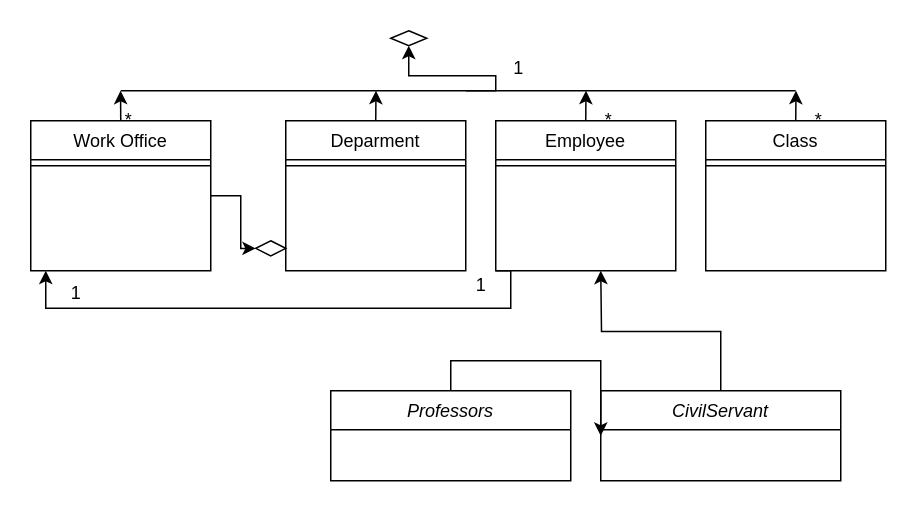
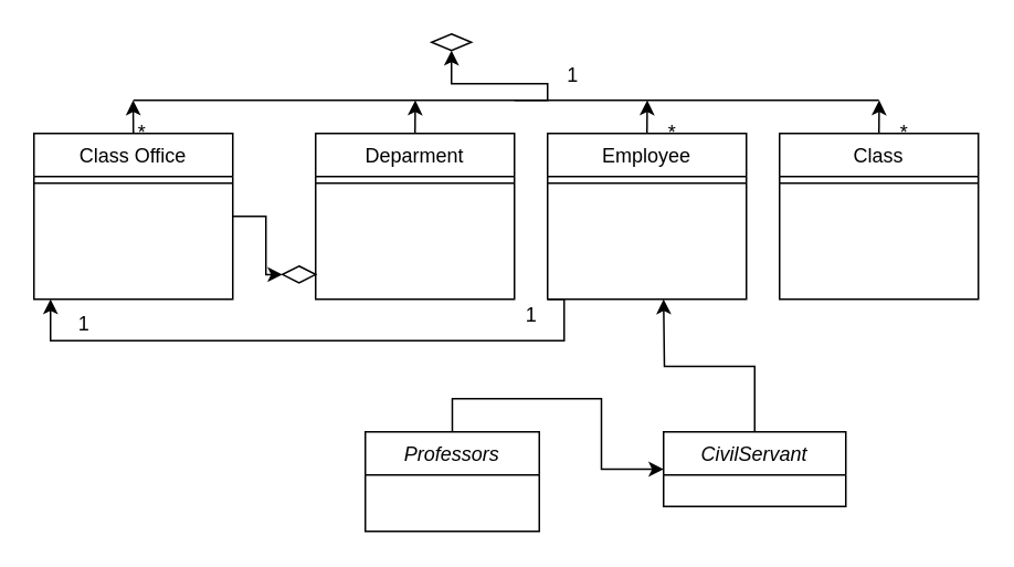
  <mxCell id="0" />
  <mxCell id="1" parent="0" />
  <mxCell id="2" style="edgeStyle=orthogonalEdgeStyle;rounded=0;orthogonalLoop=1;jettySize=auto;html=1;" edge="1" parent="1" source="3"><mxGeometry relative="1" as="geometry"><mxPoint x="400" y="180" as="targetPoint" /></mxGeometry></mxCell>
- <mxCell id="3" value="CivilServant&#10;" style="swimlane;fontStyle=2;align=center;verticalAlign=top;childLayout=stackLayout;horizontal=1;startSize=26;horizontalStack=0;resizeParent=1;resizeLast=0;collapsible=1;marginBottom=0;rounded=0;shadow=0;strokeWidth=1;" parent="1" vertex="1"><mxGeometry x="400" y="260" width="160" height="60" as="geometry"><mxRectangle x="230" y="140" width="160" height="26" as="alternateBounds" /></mxGeometry></mxCell>
+ <mxCell id="3" value="CivilServant&#10;" style="swimlane;fontStyle=2;align=center;verticalAlign=top;childLayout=stackLayout;horizontal=1;startSize=26;horizontalStack=0;resizeParent=1;resizeLast=0;collapsible=1;marginBottom=0;rounded=0;shadow=0;strokeWidth=1;" parent="1" vertex="1"><mxGeometry x="400" y="260" width="110" height="45" as="geometry"><mxRectangle x="230" y="140" width="160" height="26" as="alternateBounds" /></mxGeometry></mxCell>
  <mxCell id="4" style="edgeStyle=orthogonalEdgeStyle;rounded=0;orthogonalLoop=1;jettySize=auto;html=1;" edge="1" parent="1" target="23"><mxGeometry relative="1" as="geometry"><mxPoint x="315" y="40" as="targetPoint" /><mxPoint x="310" y="60" as="sourcePoint" /><Array as="points"><mxPoint x="330" y="60" /><mxPoint x="330" y="50" /><mxPoint x="272" y="50" /></Array></mxGeometry></mxCell>
  <mxCell id="5" style="edgeStyle=orthogonalEdgeStyle;rounded=0;orthogonalLoop=1;jettySize=auto;html=1;exitX=0.5;exitY=0;exitDx=0;exitDy=0;" edge="1" parent="1" source="6"><mxGeometry relative="1" as="geometry"><mxPoint x="530.143" y="60" as="targetPoint" /></mxGeometry></mxCell>
  <mxCell id="6" value="Class&#10;" style="swimlane;fontStyle=0;align=center;verticalAlign=top;childLayout=stackLayout;horizontal=1;startSize=26;horizontalStack=0;resizeParent=1;resizeLast=0;collapsible=1;marginBottom=0;rounded=0;shadow=0;strokeWidth=1;" vertex="1" parent="1"><mxGeometry x="470" y="80" width="120" height="100" as="geometry"><mxRectangle x="340" y="380" width="170" height="26" as="alternateBounds" /></mxGeometry></mxCell>
  <mxCell id="7" value="" style="line;html=1;strokeWidth=1;align=left;verticalAlign=middle;spacingTop=-1;spacingLeft=3;spacingRight=3;rotatable=0;labelPosition=right;points=[];portConstraint=eastwest;" vertex="1" parent="6"><mxGeometry y="26" width="120" height="8" as="geometry" /></mxCell>
  <mxCell id="8" style="edgeStyle=orthogonalEdgeStyle;rounded=0;orthogonalLoop=1;jettySize=auto;html=1;exitX=0.5;exitY=0;exitDx=0;exitDy=0;" edge="1" parent="1" source="10"><mxGeometry relative="1" as="geometry"><mxPoint x="79.857" y="60" as="targetPoint" /></mxGeometry></mxCell>
  <mxCell id="9" style="edgeStyle=orthogonalEdgeStyle;rounded=0;orthogonalLoop=1;jettySize=auto;html=1;exitX=1;exitY=0.5;exitDx=0;exitDy=0;" edge="1" parent="1" source="10" target="22"><mxGeometry relative="1" as="geometry"><mxPoint x="170" y="130.143" as="targetPoint" /></mxGeometry></mxCell>
- <mxCell id="10" value="Work Office" style="swimlane;fontStyle=0;align=center;verticalAlign=top;childLayout=stackLayout;horizontal=1;startSize=26;horizontalStack=0;resizeParent=1;resizeLast=0;collapsible=1;marginBottom=0;rounded=0;shadow=0;strokeWidth=1;" vertex="1" parent="1"><mxGeometry x="20" y="80" width="120" height="100" as="geometry"><mxRectangle x="340" y="380" width="170" height="26" as="alternateBounds" /></mxGeometry></mxCell>
+ <mxCell id="10" value="Class Office" style="swimlane;fontStyle=0;align=center;verticalAlign=top;childLayout=stackLayout;horizontal=1;startSize=26;horizontalStack=0;resizeParent=1;resizeLast=0;collapsible=1;marginBottom=0;rounded=0;shadow=0;strokeWidth=1;" vertex="1" parent="1"><mxGeometry x="20" y="80" width="120" height="100" as="geometry"><mxRectangle x="340" y="380" width="170" height="26" as="alternateBounds" /></mxGeometry></mxCell>
  <mxCell id="11" value="" style="line;html=1;strokeWidth=1;align=left;verticalAlign=middle;spacingTop=-1;spacingLeft=3;spacingRight=3;rotatable=0;labelPosition=right;points=[];portConstraint=eastwest;" vertex="1" parent="10"><mxGeometry y="26" width="120" height="8" as="geometry" /></mxCell>
  <mxCell id="12" style="edgeStyle=orthogonalEdgeStyle;rounded=0;orthogonalLoop=1;jettySize=auto;html=1;exitX=0.5;exitY=0;exitDx=0;exitDy=0;" edge="1" parent="1" source="13"><mxGeometry relative="1" as="geometry"><mxPoint x="250.143" y="60" as="targetPoint" /></mxGeometry></mxCell>
  <mxCell id="13" value="Deparment" style="swimlane;fontStyle=0;align=center;verticalAlign=top;childLayout=stackLayout;horizontal=1;startSize=26;horizontalStack=0;resizeParent=1;resizeLast=0;collapsible=1;marginBottom=0;rounded=0;shadow=0;strokeWidth=1;" vertex="1" parent="1"><mxGeometry x="190" y="80" width="120" height="100" as="geometry"><mxRectangle x="340" y="380" width="170" height="26" as="alternateBounds" /></mxGeometry></mxCell>
  <mxCell id="14" value="" style="line;html=1;strokeWidth=1;align=left;verticalAlign=middle;spacingTop=-1;spacingLeft=3;spacingRight=3;rotatable=0;labelPosition=right;points=[];portConstraint=eastwest;" vertex="1" parent="13"><mxGeometry y="26" width="120" height="8" as="geometry" /></mxCell>
  <mxCell id="15" style="edgeStyle=orthogonalEdgeStyle;rounded=0;orthogonalLoop=1;jettySize=auto;html=1;exitX=0.5;exitY=0;exitDx=0;exitDy=0;" edge="1" parent="1" source="17"><mxGeometry relative="1" as="geometry"><mxPoint x="390.143" y="60" as="targetPoint" /></mxGeometry></mxCell>
  <mxCell id="16" style="edgeStyle=orthogonalEdgeStyle;rounded=0;orthogonalLoop=1;jettySize=auto;html=1;exitX=0;exitY=1;exitDx=0;exitDy=0;" edge="1" parent="1" source="17"><mxGeometry relative="1" as="geometry"><mxPoint x="30" y="180" as="targetPoint" /><Array as="points"><mxPoint x="340" y="180" /><mxPoint x="340" y="205" /><mxPoint x="30" y="205" /></Array></mxGeometry></mxCell>
  <mxCell id="17" value="Employee" style="swimlane;fontStyle=0;align=center;verticalAlign=top;childLayout=stackLayout;horizontal=1;startSize=26;horizontalStack=0;resizeParent=1;resizeLast=0;collapsible=1;marginBottom=0;rounded=0;shadow=0;strokeWidth=1;" vertex="1" parent="1"><mxGeometry x="330" y="80" width="120" height="100" as="geometry"><mxRectangle x="340" y="380" width="170" height="26" as="alternateBounds" /></mxGeometry></mxCell>
  <mxCell id="18" value="" style="line;html=1;strokeWidth=1;align=left;verticalAlign=middle;spacingTop=-1;spacingLeft=3;spacingRight=3;rotatable=0;labelPosition=right;points=[];portConstraint=eastwest;" vertex="1" parent="17"><mxGeometry y="26" width="120" height="8" as="geometry" /></mxCell>
  <mxCell id="19" style="edgeStyle=orthogonalEdgeStyle;rounded=0;orthogonalLoop=1;jettySize=auto;html=1;exitX=0.5;exitY=0;exitDx=0;exitDy=0;" edge="1" parent="1" source="20" target="3"><mxGeometry relative="1" as="geometry" /></mxCell>
- <mxCell id="20" value="Professors&#10;" style="swimlane;fontStyle=2;align=center;verticalAlign=top;childLayout=stackLayout;horizontal=1;startSize=26;horizontalStack=0;resizeParent=1;resizeLast=0;collapsible=1;marginBottom=0;rounded=0;shadow=0;strokeWidth=1;" vertex="1" parent="1"><mxGeometry x="220" y="260" width="160" height="60" as="geometry"><mxRectangle x="230" y="140" width="160" height="26" as="alternateBounds" /></mxGeometry></mxCell>
+ <mxCell id="20" value="Professors&#10;" style="swimlane;fontStyle=2;align=center;verticalAlign=top;childLayout=stackLayout;horizontal=1;startSize=26;horizontalStack=0;resizeParent=1;resizeLast=0;collapsible=1;marginBottom=0;rounded=0;shadow=0;strokeWidth=1;" vertex="1" parent="1"><mxGeometry x="220" y="260" width="105" height="60" as="geometry"><mxRectangle x="230" y="140" width="160" height="26" as="alternateBounds" /></mxGeometry></mxCell>
  <mxCell id="21" value="" style="endArrow=none;html=1;rounded=0;" edge="1" parent="1"><mxGeometry width="50" height="50" relative="1" as="geometry"><mxPoint x="80" y="60" as="sourcePoint" /><mxPoint x="530" y="60" as="targetPoint" /></mxGeometry></mxCell>
  <mxCell id="22" value="" style="rhombus;whiteSpace=wrap;html=1;" vertex="1" parent="1"><mxGeometry x="170" y="160" width="20" height="10.14" as="geometry" /></mxCell>
  <mxCell id="23" value="" style="rhombus;whiteSpace=wrap;html=1;" vertex="1" parent="1"><mxGeometry x="260" y="20" width="24" height="10" as="geometry" /></mxCell>
  <mxCell id="24" value="1" style="text;html=1;align=center;verticalAlign=middle;resizable=0;points=[];autosize=1;strokeColor=none;fillColor=none;" vertex="1" parent="1"><mxGeometry x="35" y="180" width="30" height="30" as="geometry" /></mxCell>
  <mxCell id="25" value="1" style="text;html=1;align=center;verticalAlign=middle;resizable=0;points=[];autosize=1;strokeColor=none;fillColor=none;" vertex="1" parent="1"><mxGeometry x="305" y="175" width="30" height="30" as="geometry" /></mxCell>
  <mxCell id="26" value="*" style="text;html=1;align=center;verticalAlign=middle;resizable=0;points=[];autosize=1;strokeColor=none;fillColor=none;" vertex="1" parent="1"><mxGeometry x="530" y="65" width="30" height="30" as="geometry" /></mxCell>
  <mxCell id="27" value="*" style="text;html=1;align=center;verticalAlign=middle;resizable=0;points=[];autosize=1;strokeColor=none;fillColor=none;" vertex="1" parent="1"><mxGeometry x="390" y="65" width="30" height="30" as="geometry" /></mxCell>
  <mxCell id="28" value="*" style="text;html=1;align=center;verticalAlign=middle;resizable=0;points=[];autosize=1;strokeColor=none;fillColor=none;" vertex="1" parent="1"><mxGeometry x="70" y="65" width="30" height="30" as="geometry" /></mxCell>
  <mxCell id="29" value="1" style="text;html=1;align=center;verticalAlign=middle;resizable=0;points=[];autosize=1;strokeColor=none;fillColor=none;" vertex="1" parent="1"><mxGeometry x="330" y="30" width="30" height="30" as="geometry" /></mxCell>
